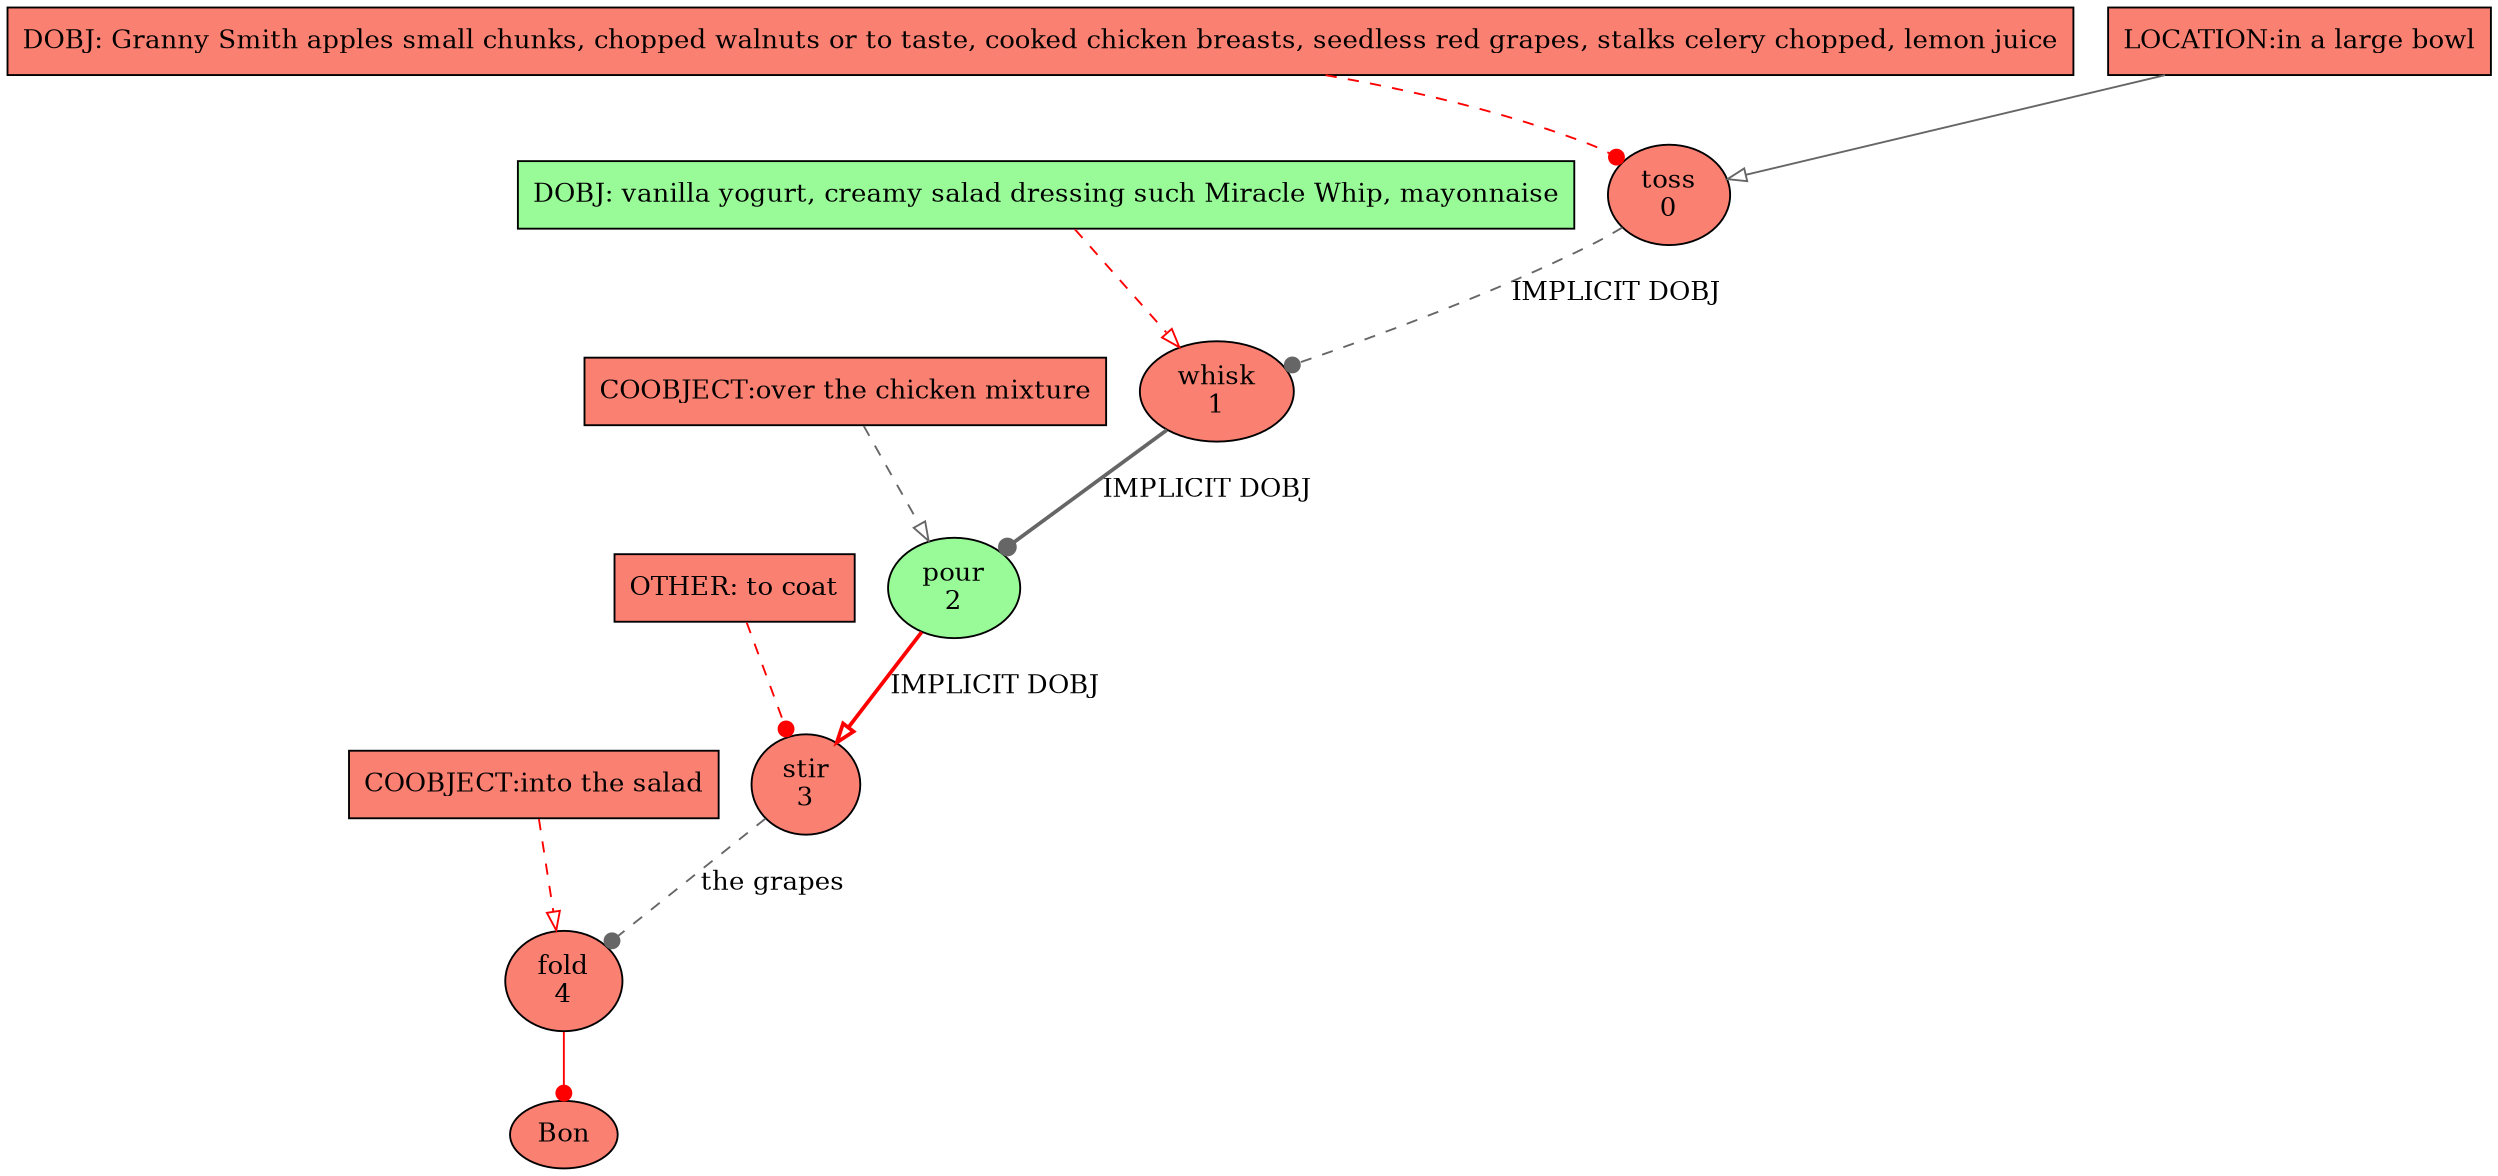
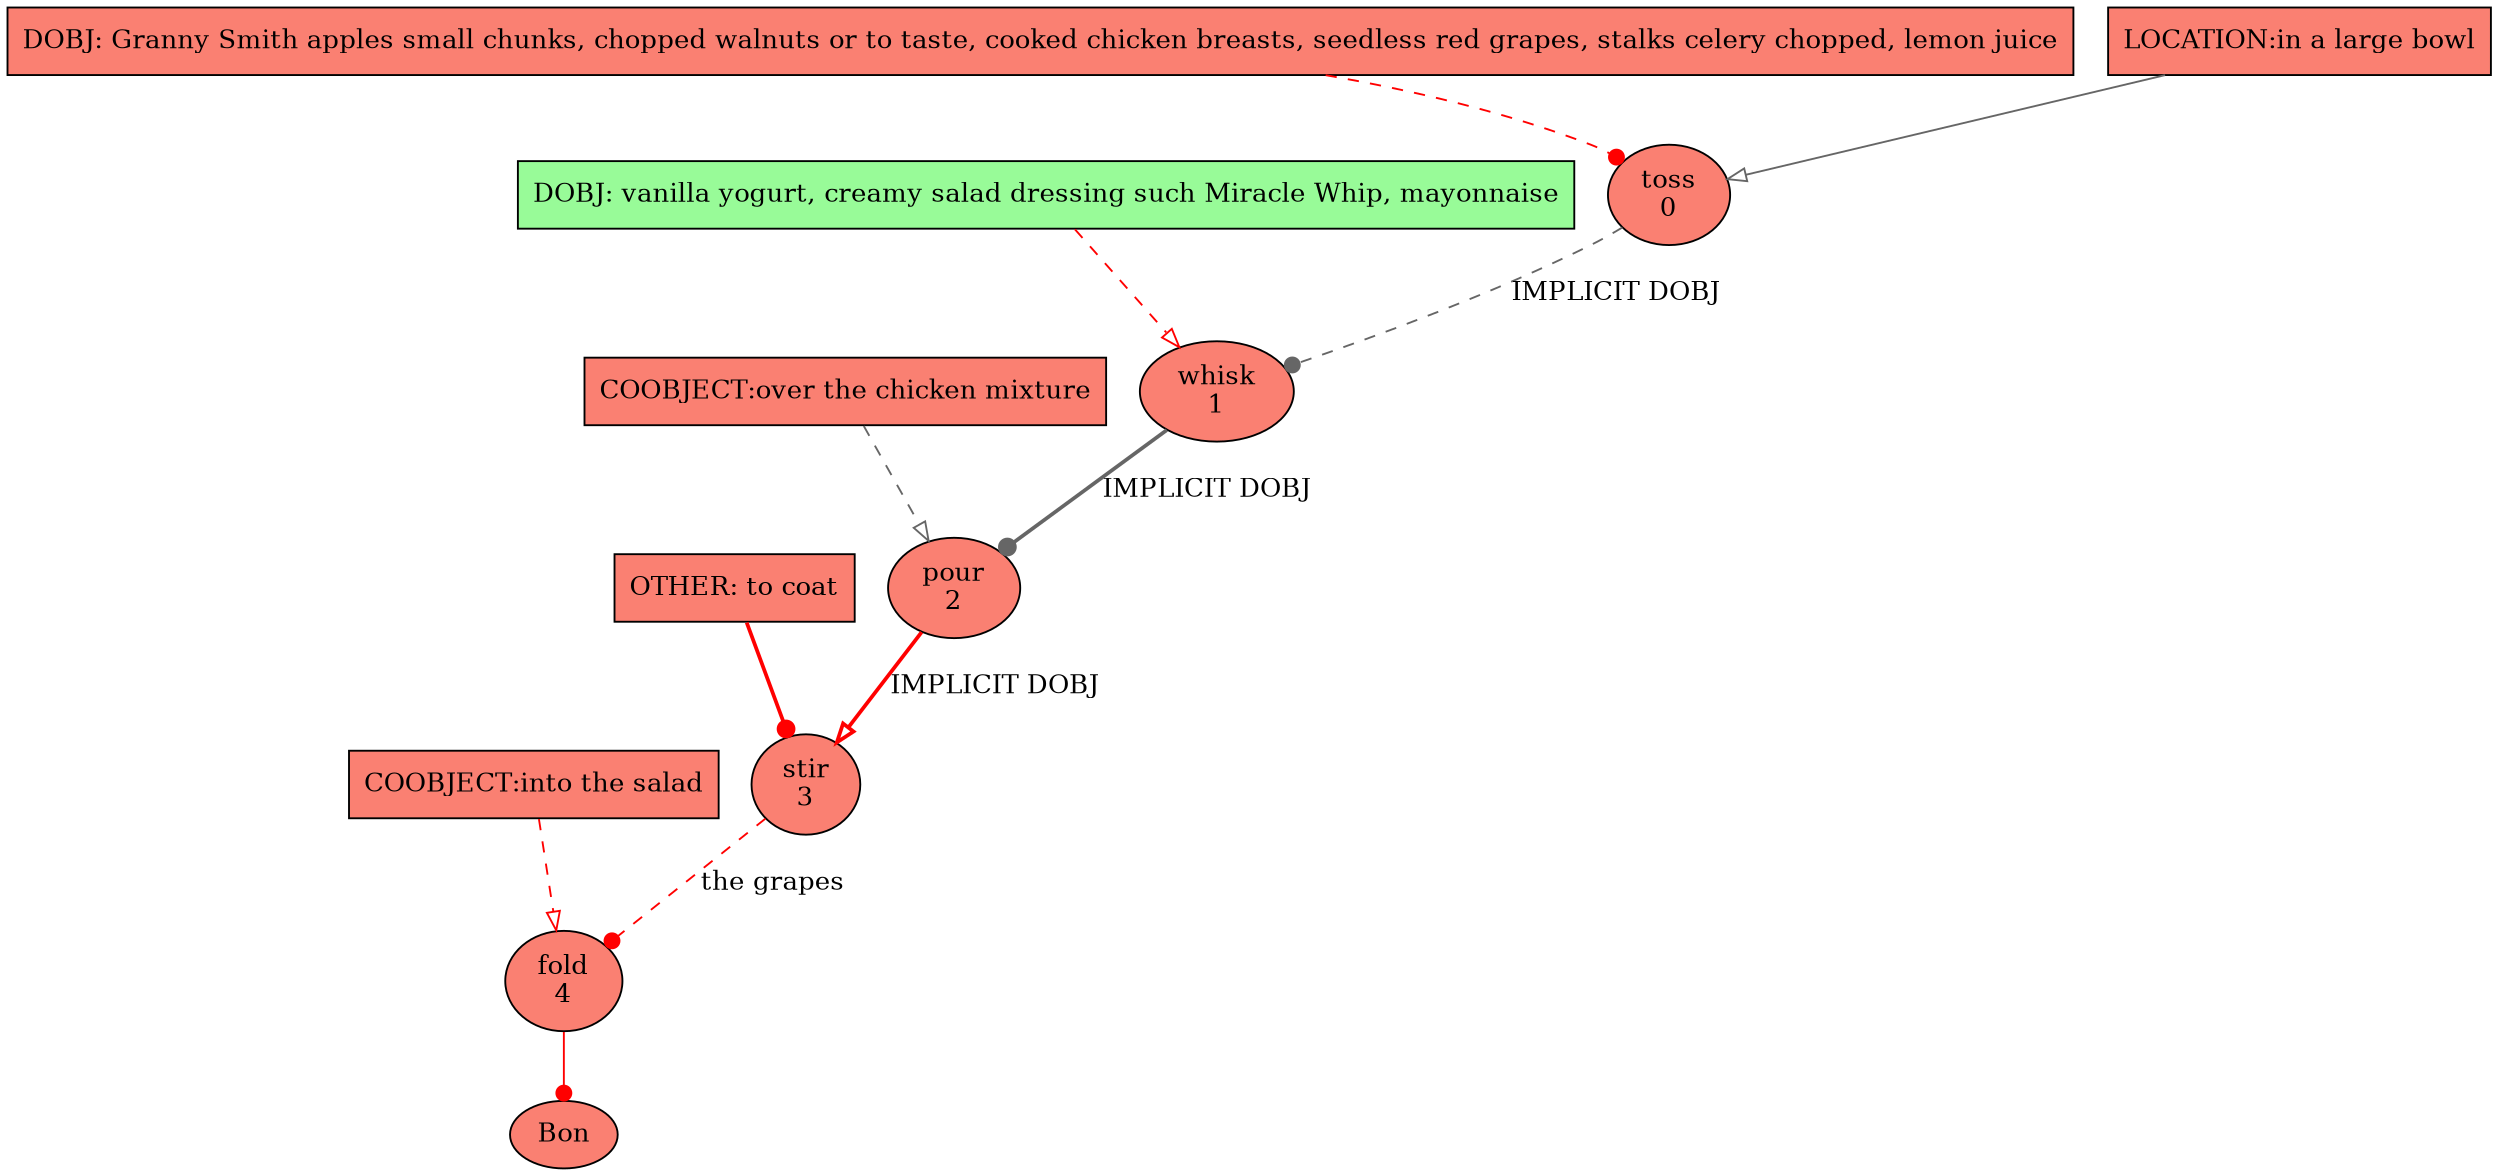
  digraph {
    node [fillcolor=salmon shape=oval style=filled]
    edge [arrowhead=dot color=red style=dashed]
    n1 [label="toss\n0"]
    n2 [label="whisk\n1"]
-   n3 [fillcolor=palegreen label="pour\n2"]
+   n3 [label="pour\n2"]
    n4 [label="stir\n3"]
    n5 [label="fold\n4"]
    n6 [label=Bon]
    n7 [label="DOBJ: Granny Smith apples small chunks, chopped walnuts or to taste, cooked chicken breasts, seedless red grapes, stalks celery chopped, lemon juice" shape=box]
    n8 [label="LOCATION:in a large bowl" shape=box]
    n9 [fillcolor=palegreen label="DOBJ: vanilla yogurt, creamy salad dressing such Miracle Whip, mayonnaise" shape=box]
    n10 [label="COOBJECT:over the chicken mixture" shape=box]
    n11 [label="OTHER: to coat" shape=box]
    n12 [label="COOBJECT:into the salad" shape=box]
    n1 -> n2 [color=gray40 label="IMPLICIT DOBJ"]
    n2 -> n3 [color=gray40 label="IMPLICIT DOBJ" style=bold]
    n3 -> n4 [arrowhead=onormal label="IMPLICIT DOBJ" style=bold]
-   n4 -> n5 [color=gray40 label="the grapes"]
+   n4 -> n5 [label="the grapes"]
    n5 -> n6 [style=solid]
    n7 -> n1
    n8 -> n1 [arrowhead=onormal color=gray40 style=solid]
    n9 -> n2 [arrowhead=onormal]
    n10 -> n3 [arrowhead=onormal color=gray40]
-   n11 -> n4
+   n11 -> n4 [style=bold]
    n12 -> n5 [arrowhead=onormal]
  }
